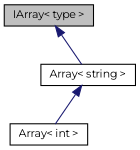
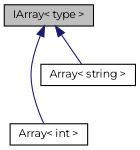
  digraph {
    fontname=Montserrat
    node [color=black fillcolor=white fontname=Montserrat fontsize=10 shape=record style=filled]
    edge [color=midnightblue dir=back fontname=Montserrat fontsize=10 labelfontname=Helvetica labelfontsize=10 style=solid]
    n1 [fillcolor=grey75 fontcolor=black height=0.2 label="IArray\< type \>" width=0.4]
    n2 [height=0.2 label="Array\< int \>" width=0.4]
    n3 [height=0.2 label="Array\< string \>" width=0.4]
-   n3 -> n2
+   n1 -> n2
    n1 -> n3
  }
